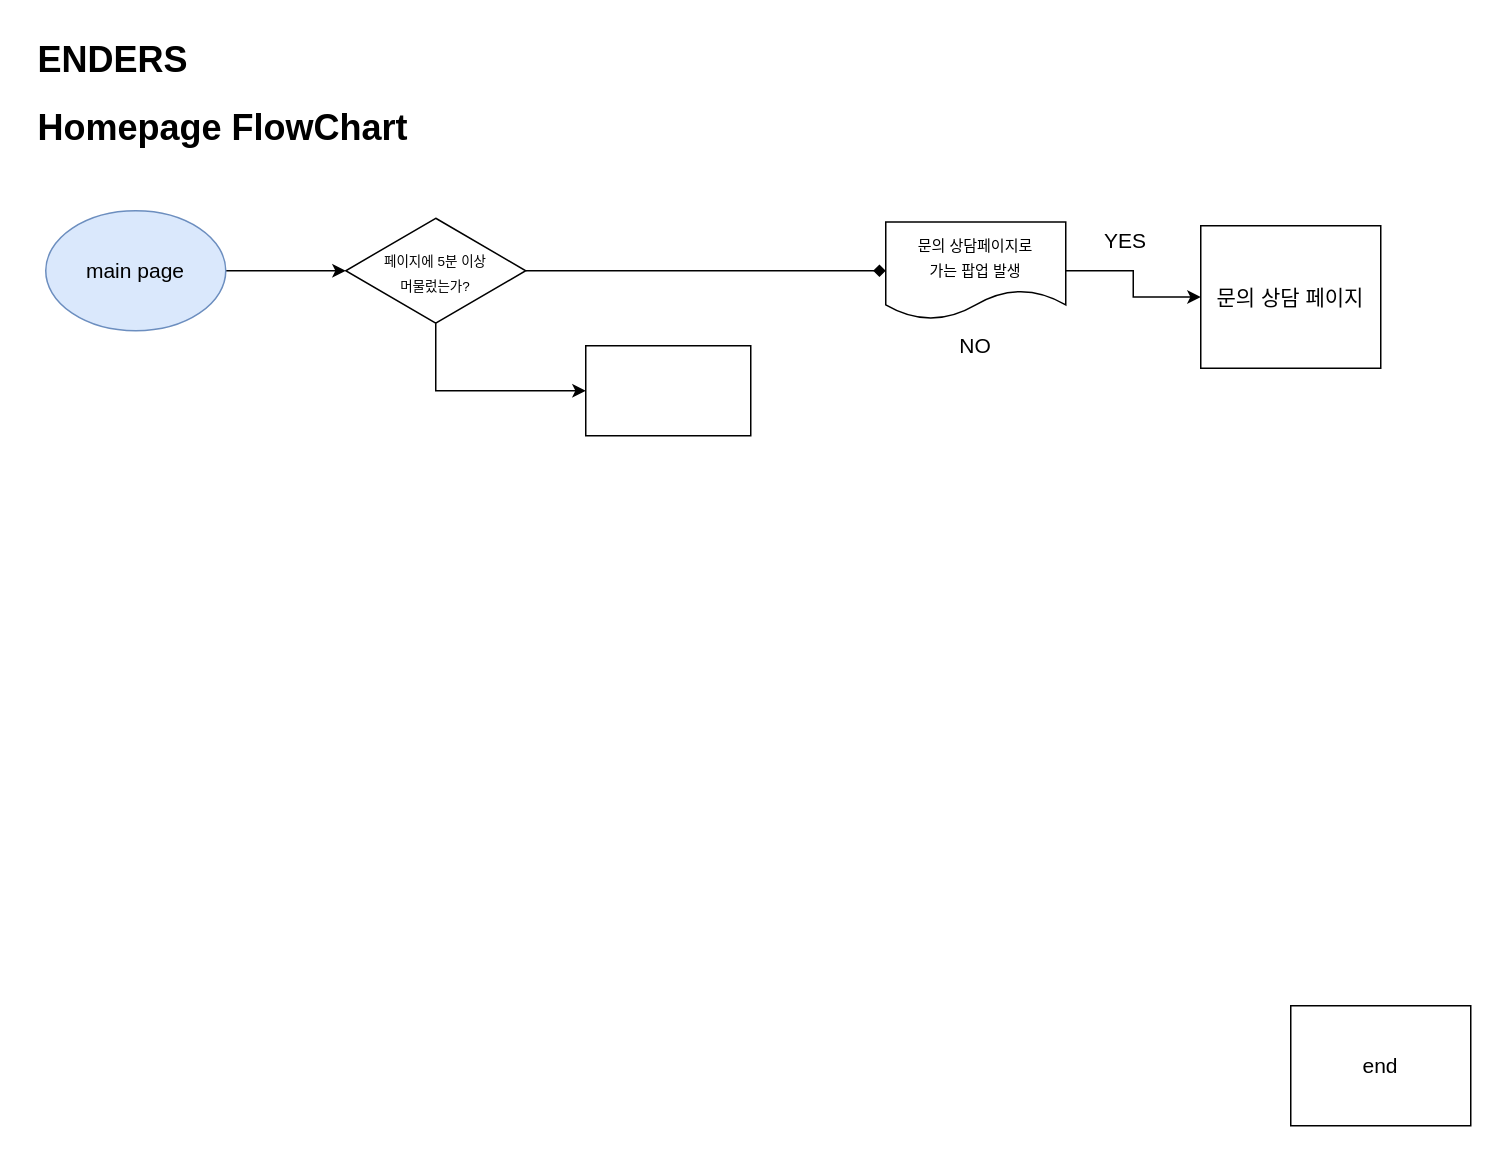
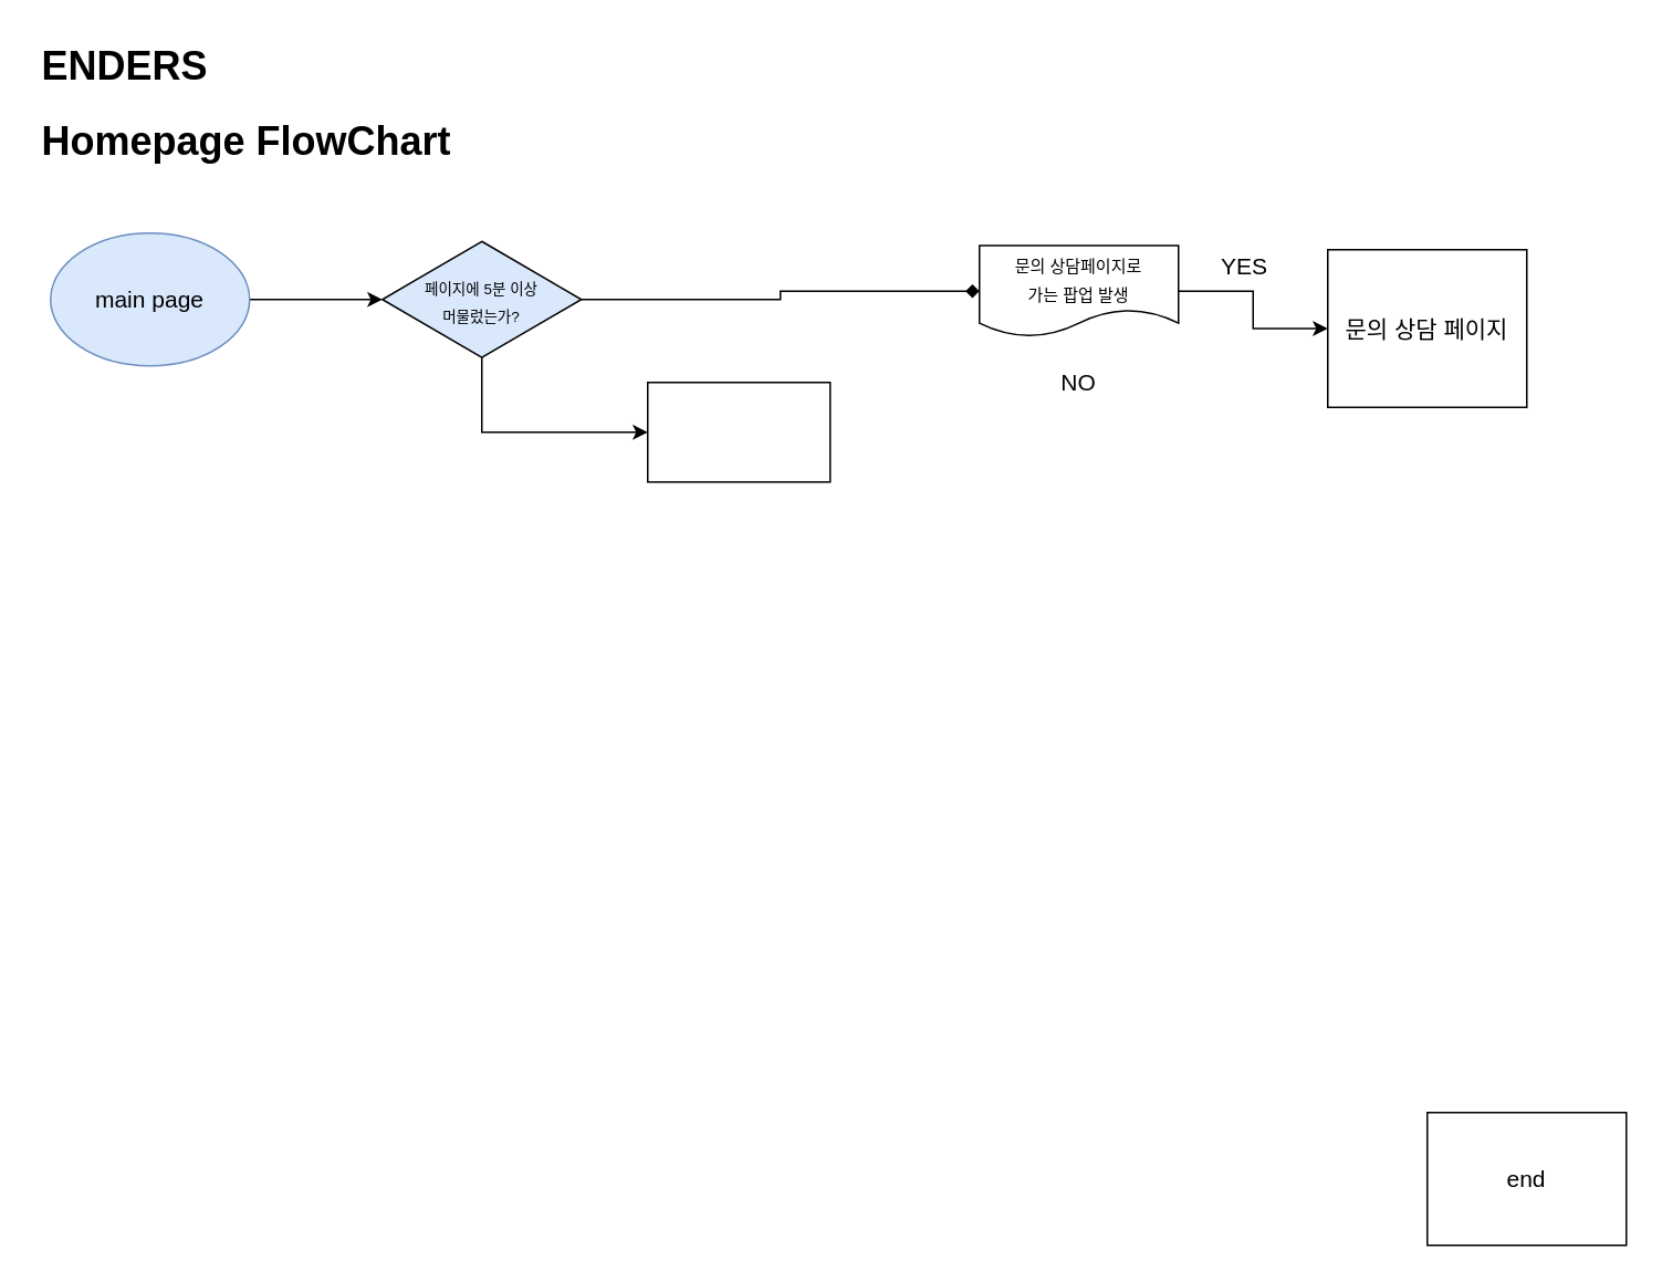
  <mxCell id="0" />
  <mxCell id="1" parent="0" />
  <mxCell id="2" style="edgeStyle=orthogonalEdgeStyle;rounded=0;orthogonalLoop=1;jettySize=auto;html=1;exitX=1;exitY=0.5;exitDx=0;exitDy=0;entryX=0;entryY=0.5;entryDx=0;entryDy=0;fontSize=14;" edge="1" parent="1" source="3" target="8"><mxGeometry relative="1" as="geometry" /></mxCell>
  <mxCell id="3" value="main page" style="ellipse;whiteSpace=wrap;html=1;fontSize=14;fillColor=#dae8fc;strokeColor=#6c8ebf;" vertex="1" parent="1"><mxGeometry x="30" y="140" width="120" height="80" as="geometry" /></mxCell>
  <mxCell id="4" value="&lt;h1&gt;ENDERS&amp;nbsp;&lt;/h1&gt;&lt;h1&gt;Homepage FlowChart&lt;/h1&gt;&lt;p&gt;&lt;br&gt;&lt;/p&gt;" style="text;html=1;strokeColor=none;fillColor=none;spacing=5;spacingTop=-20;whiteSpace=wrap;overflow=hidden;rounded=0;" vertex="1" parent="1"><mxGeometry x="20" y="20" width="330" height="120" as="geometry" /></mxCell>
  <mxCell id="5" value="end" style="whiteSpace=wrap;html=1;fontSize=14;rounded=0;" vertex="1" parent="1"><mxGeometry x="860" y="670" width="120" height="80" as="geometry" /></mxCell>
  <mxCell id="6" style="edgeStyle=orthogonalEdgeStyle;rounded=0;orthogonalLoop=1;jettySize=auto;html=1;fontSize=14;entryX=0;entryY=0.5;entryDx=0;entryDy=0;endArrow=diamond;" edge="1" parent="1" source="8" target="10"><mxGeometry relative="1" as="geometry"><mxPoint x="430" y="180" as="targetPoint" /></mxGeometry></mxCell>
  <mxCell id="7" style="edgeStyle=orthogonalEdgeStyle;rounded=0;orthogonalLoop=1;jettySize=auto;html=1;fontSize=14;entryX=0;entryY=0.5;entryDx=0;entryDy=0;exitX=0.5;exitY=1;exitDx=0;exitDy=0;" edge="1" parent="1" source="8" target="11"><mxGeometry relative="1" as="geometry"><mxPoint x="290" y="260" as="targetPoint" /><Array as="points"><mxPoint x="290" y="260" /></Array></mxGeometry></mxCell>
- <mxCell id="8" value="&lt;font style=&quot;font-size: 9px&quot;&gt;페이지에 5분 이상&lt;br&gt;&amp;nbsp;머물렀는가?&amp;nbsp;&lt;/font&gt;" style="rhombus;whiteSpace=wrap;html=1;fontSize=14;" vertex="1" parent="1"><mxGeometry x="230" y="145" width="120" height="70" as="geometry" /></mxCell>
+ <mxCell id="8" value="&lt;font style=&quot;font-size: 9px&quot;&gt;페이지에 5분 이상&lt;br&gt;&amp;nbsp;머물렀는가?&amp;nbsp;&lt;/font&gt;" style="rhombus;whiteSpace=wrap;html=1;fontSize=14;fillColor=#dae8fc;" vertex="1" parent="1"><mxGeometry x="230" y="145" width="120" height="70" as="geometry" /></mxCell>
  <mxCell id="9" value="" style="edgeStyle=orthogonalEdgeStyle;rounded=0;orthogonalLoop=1;jettySize=auto;html=1;fontSize=14;" edge="1" parent="1" source="10" target="12"><mxGeometry relative="1" as="geometry" /></mxCell>
- <mxCell id="10" value="&lt;font style=&quot;font-size: 10px&quot;&gt;문의 상담페이지로 &lt;br&gt;가는 팝업 발생&lt;/font&gt;" style="shape=document;whiteSpace=wrap;html=1;boundedLbl=1;fontSize=14;" vertex="1" parent="1"><mxGeometry x="590" y="147.5" width="120" height="65" as="geometry" /></mxCell>
+ <mxCell id="10" value="&lt;font style=&quot;font-size: 10px&quot;&gt;문의 상담페이지로 &lt;br&gt;가는 팝업 발생&lt;/font&gt;" style="shape=document;whiteSpace=wrap;html=1;boundedLbl=1;fontSize=14;" vertex="1" parent="1"><mxGeometry x="590" y="147.5" width="120" height="55" as="geometry" /></mxCell>
  <mxCell id="11" value="" style="rounded=0;whiteSpace=wrap;html=1;fontSize=14;" vertex="1" parent="1"><mxGeometry x="390" y="230" width="110" height="60" as="geometry" /></mxCell>
  <mxCell id="12" value="문의 상담 페이지" style="whiteSpace=wrap;html=1;fontSize=14;" vertex="1" parent="1"><mxGeometry x="800" y="150" width="120" height="95" as="geometry" /></mxCell>
  <mxCell id="13" value="YES" style="text;html=1;strokeColor=none;fillColor=none;align=center;verticalAlign=middle;whiteSpace=wrap;rounded=0;fontSize=14;" vertex="1" parent="1"><mxGeometry x="730" y="150" width="40" height="20" as="geometry" /></mxCell>
  <mxCell id="14" style="edgeStyle=orthogonalEdgeStyle;rounded=0;orthogonalLoop=1;jettySize=auto;html=1;exitX=0.5;exitY=1;exitDx=0;exitDy=0;fontSize=14;" edge="1" parent="1" source="13" target="13"><mxGeometry relative="1" as="geometry" /></mxCell>
  <mxCell id="15" value="NO" style="text;html=1;strokeColor=none;fillColor=none;align=center;verticalAlign=middle;whiteSpace=wrap;rounded=0;fontSize=14;" vertex="1" parent="1"><mxGeometry x="630" y="220" width="40" height="20" as="geometry" /></mxCell>
